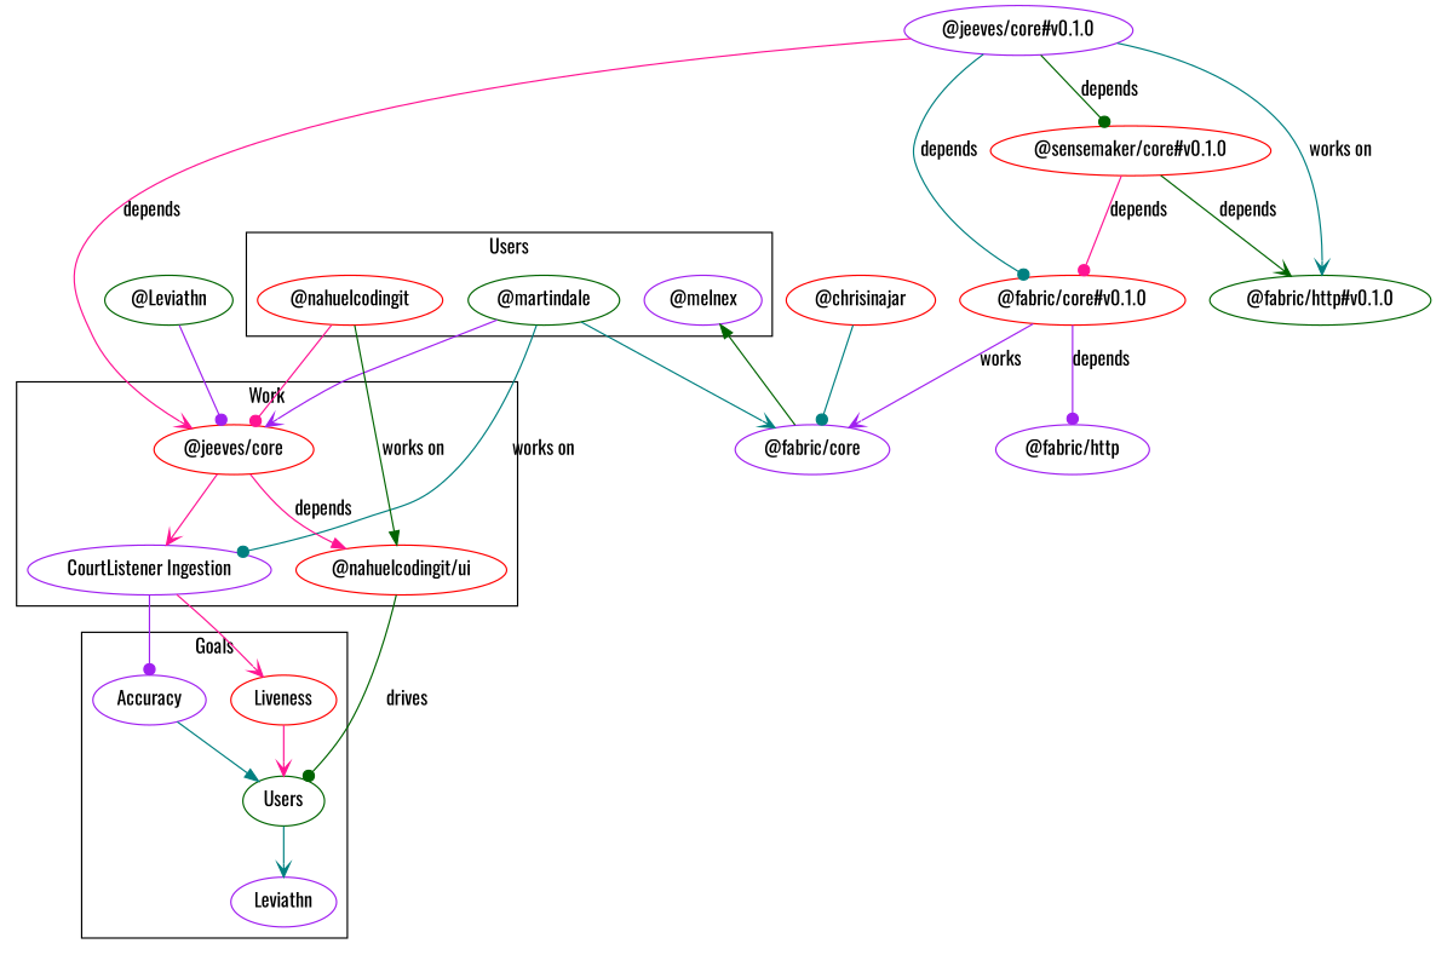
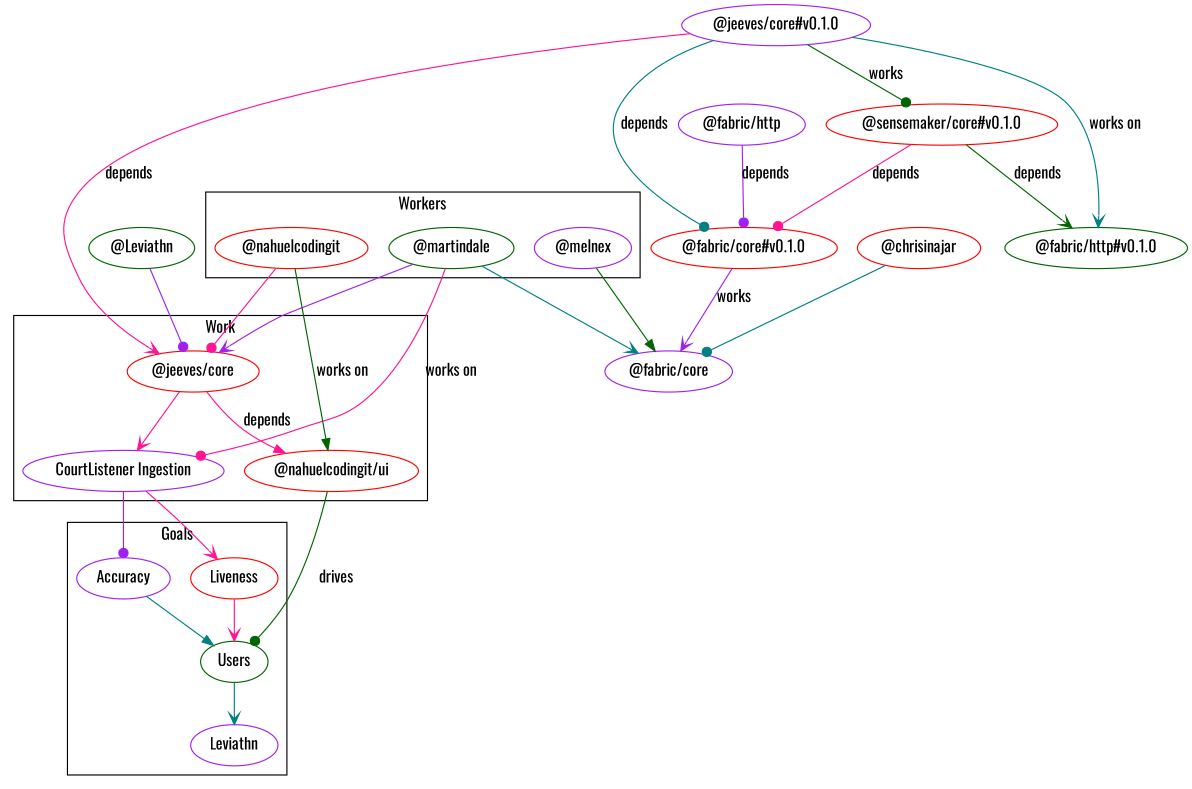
  digraph {
    fontname=Oswald
    node [color=purple fontname=Oswald]
    edge [arrowhead=vee color=teal fontname=Oswald]
    "@martindale" [color=darkgreen]
    "@melnex"
    "@nahuelcodingit" [color=red]
    Accuracy
    Liveness [color=red]
    Users [color=darkgreen]
    n7 [label=Leviathn]
    "@jeeves/core" [color=red]
    "CourtListener Ingestion"
    n10 [color=red label="@nahuelcodingit/ui"]
    "@fabric/core"
    "@fabric/core#v0.1.0" [color=red]
    "@fabric/http"
    "@sensemaker/core#v0.1.0" [color=red]
    "@fabric/http#v0.1.0" [color=darkgreen]
    "@jeeves/core#v0.1.0"
    "@chrisinajar" [color=red]
    "@Leviathn" [color=darkgreen]
    subgraph cluster_1 {
-     label=Users
+     label=Workers
      "@martindale"
      "@melnex"
      "@nahuelcodingit"
    }
    subgraph cluster_2 {
      label=Goals
      Accuracy
      Liveness
      Users
      n7
    }
    subgraph cluster_3 {
      label=Work
      "@jeeves/core"
      "CourtListener Ingestion"
      n10
    }
    "@martindale" -> "@jeeves/core" [color=purple]
-   "@martindale" -> "CourtListener Ingestion" [arrowhead=dot label="works on"]
+   "@martindale" -> "CourtListener Ingestion" [arrowhead=dot color=deeppink label="works on"]
    "@martindale" -> "@fabric/core"
-   "@fabric/core" -> "@melnex" [arrowhead=normal color=darkgreen]
+   "@melnex" -> "@fabric/core" [arrowhead=normal color=darkgreen]
    "@nahuelcodingit" -> "@jeeves/core" [arrowhead=dot color=deeppink]
    "@nahuelcodingit" -> n10 [arrowhead=normal color=darkgreen label="works on"]
    Accuracy -> Users [arrowhead=normal]
    Liveness -> Users [color=deeppink]
    Users -> n7
    "@jeeves/core" -> "CourtListener Ingestion" [color=deeppink]
    "@jeeves/core" -> n10 [arrowhead=normal color=deeppink label=depends]
    "CourtListener Ingestion" -> Accuracy [arrowhead=dot color=purple]
    "CourtListener Ingestion" -> Liveness [color=deeppink]
    n10 -> Users [arrowhead=dot color=darkgreen label=drives]
    "@fabric/core#v0.1.0" -> "@fabric/core" [color=purple label=works]
-   "@fabric/core#v0.1.0" -> "@fabric/http" [arrowhead=dot color=purple label=depends]
+   "@fabric/http" -> "@fabric/core#v0.1.0" [arrowhead=dot color=purple label=depends]
    "@sensemaker/core#v0.1.0" -> "@fabric/core#v0.1.0" [arrowhead=dot color=deeppink label=depends]
    "@sensemaker/core#v0.1.0" -> "@fabric/http#v0.1.0" [color=darkgreen label=depends]
    "@jeeves/core#v0.1.0" -> "@jeeves/core" [color=deeppink label=depends]
    "@jeeves/core#v0.1.0" -> "@fabric/core#v0.1.0" [arrowhead=dot label=depends]
-   "@jeeves/core#v0.1.0" -> "@sensemaker/core#v0.1.0" [arrowhead=dot color=darkgreen label=depends]
+   "@jeeves/core#v0.1.0" -> "@sensemaker/core#v0.1.0" [arrowhead=dot color=darkgreen label=works]
    "@jeeves/core#v0.1.0" -> "@fabric/http#v0.1.0" [label="works on"]
    "@chrisinajar" -> "@fabric/core" [arrowhead=dot]
    "@Leviathn" -> "@jeeves/core" [arrowhead=dot color=purple]
  }
